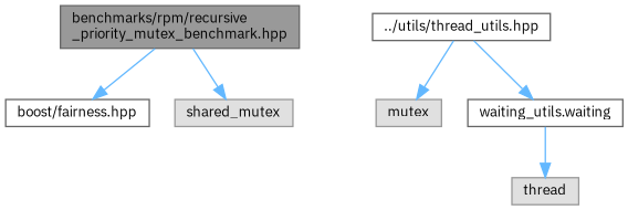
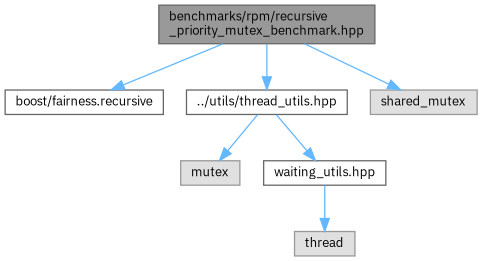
  digraph {
    fontname="IBM Plex Sans"
    node [color=grey40 fillcolor=white fontname="IBM Plex Sans" fontsize=10 shape=box style=filled]
    edge [color=steelblue1 fontname="IBM Plex Sans" fontsize=10 labelfontname=Helvetica labelfontsize=10 style=solid]
    n1 [color=gray40 fillcolor=grey60 fontcolor=black height=0.2 label="benchmarks/rpm/recursive\l_priority_mutex_benchmark.hpp" width=0.4]
-   n2 [height=0.2 label="boost/fairness.hpp" width=0.4]
+   n2 [height=0.2 label="boost/fairness.recursive" width=0.4]
    n3 [height=0.2 label="../utils/thread_utils.hpp" width=0.4]
    n4 [color=grey60 fillcolor="#E0E0E0" height=0.2 label=shared_mutex width=0.4]
    n5 [color=grey60 fillcolor="#E0E0E0" height=0.2 label=mutex width=0.4]
-   n6 [height=0.2 label="waiting_utils.waiting" width=0.4]
+   n6 [height=0.2 label="waiting_utils.hpp" width=0.4]
    n7 [color=grey60 fillcolor="#E0E0E0" height=0.2 label=thread width=0.4]
    n1 -> n2
+   n1 -> n3
    n1 -> n4
    n3 -> n5
    n3 -> n6
    n6 -> n7
  }
